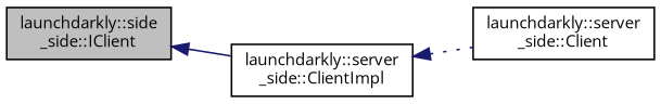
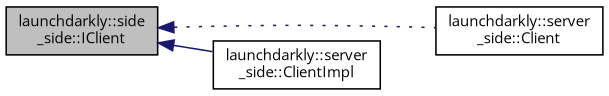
  digraph {
    fontname="Open Sans"
    rankdir=LR
    node [color=black fillcolor=white fontname="Open Sans" fontsize=10 shape=record style=filled]
    edge [color=midnightblue dir=back fontname="Open Sans" fontsize=10 labelfontname=Helvetica labelfontsize=10]
    n1 [fillcolor=grey75 fontcolor=black height=0.2 label="launchdarkly::side\l_side::IClient" width=0.4]
    n2 [height=0.2 label="launchdarkly::server\l_side::Client" width=0.4]
    n3 [height=0.2 label="launchdarkly::server\l_side::ClientImpl" width=0.4]
-   n3 -> n2 [style=dotted]
+   n1 -> n2 [style=dotted]
    n1 -> n3 [style=solid]
  }
